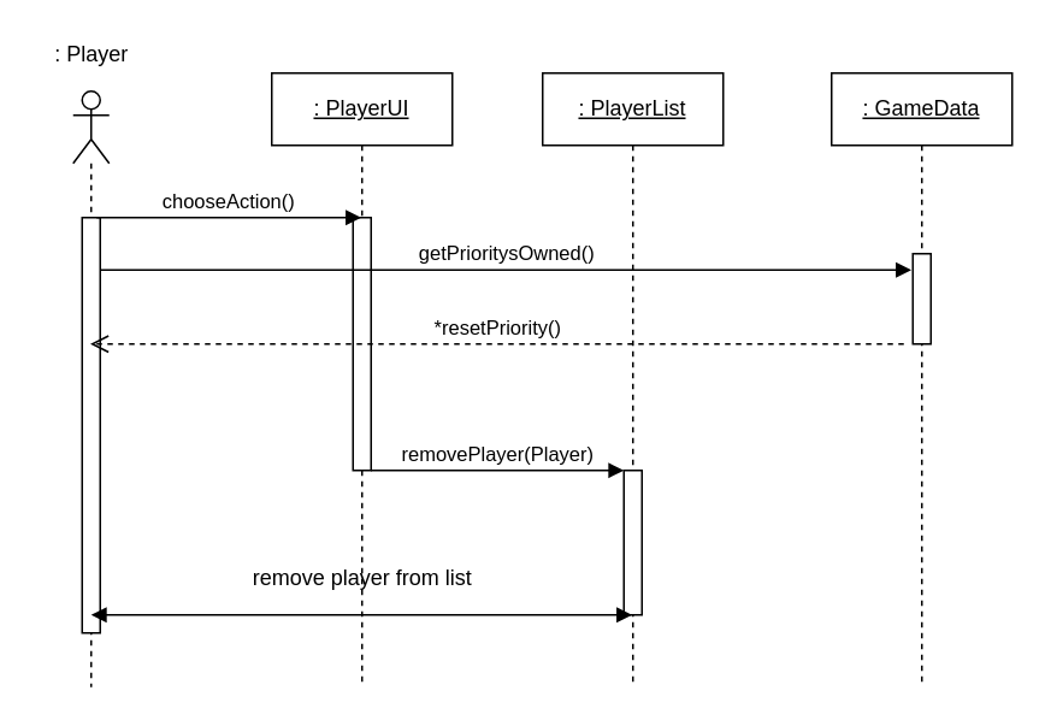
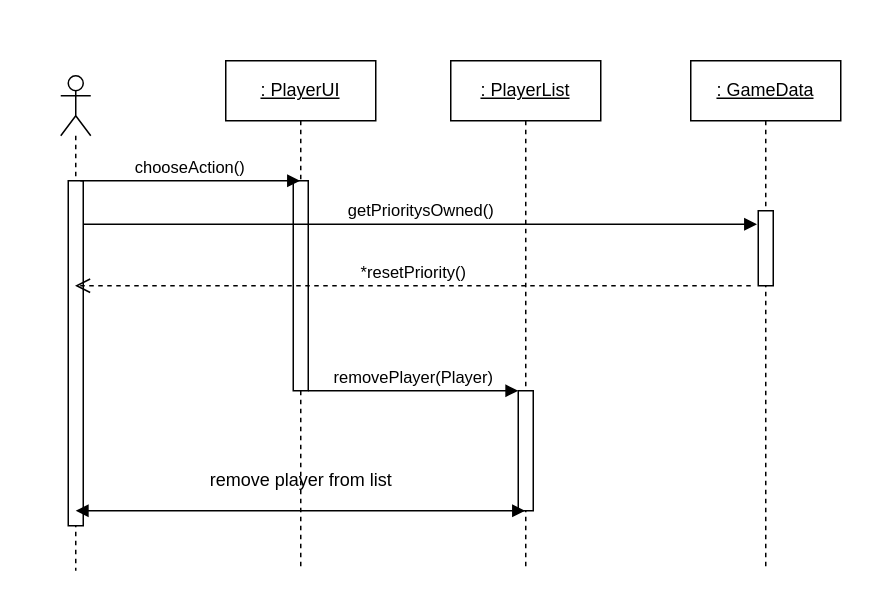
  <mxCell id="0" />
  <mxCell id="1" parent="0" />
  <mxCell id="2" value="" style="shape=umlLifeline;participant=umlActor;perimeter=lifelinePerimeter;whiteSpace=wrap;html=1;container=1;collapsible=0;recursiveResize=0;verticalAlign=top;spacingTop=36;outlineConnect=0;" parent="1" vertex="1"><mxGeometry x="40" y="50" width="20" height="330" as="geometry" /></mxCell>
  <mxCell id="3" value="" style="html=1;points=[];perimeter=orthogonalPerimeter;" parent="2" vertex="1"><mxGeometry x="5" y="70" width="10" height="230" as="geometry" /></mxCell>
- <mxCell id="4" value=": Player" style="text;html=1;align=center;verticalAlign=middle;resizable=0;points=[];autosize=1;" parent="1" vertex="1"><mxGeometry x="20" y="20" width="60" height="20" as="geometry" /></mxCell>
  <mxCell id="5" value="&lt;u&gt;: PlayerUI&lt;/u&gt;" style="shape=umlLifeline;perimeter=lifelinePerimeter;whiteSpace=wrap;html=1;container=1;collapsible=0;recursiveResize=0;outlineConnect=0;" parent="1" vertex="1"><mxGeometry x="150" y="40" width="100" height="340" as="geometry" /></mxCell>
  <mxCell id="6" value="" style="html=1;points=[];perimeter=orthogonalPerimeter;" parent="5" vertex="1"><mxGeometry x="45" y="80" width="10" height="140" as="geometry" /></mxCell>
  <mxCell id="7" value="&lt;u&gt;: PlayerList&lt;/u&gt;" style="shape=umlLifeline;perimeter=lifelinePerimeter;whiteSpace=wrap;html=1;container=1;collapsible=0;recursiveResize=0;outlineConnect=0;" parent="1" vertex="1"><mxGeometry x="300" y="40" width="100" height="340" as="geometry" /></mxCell>
  <mxCell id="8" value="" style="html=1;points=[];perimeter=orthogonalPerimeter;" parent="7" vertex="1"><mxGeometry x="45" y="220" width="10" height="80" as="geometry" /></mxCell>
  <mxCell id="9" value="&lt;u&gt;: GameData&lt;/u&gt;" style="shape=umlLifeline;perimeter=lifelinePerimeter;whiteSpace=wrap;html=1;container=1;collapsible=0;recursiveResize=0;outlineConnect=0;" parent="1" vertex="1"><mxGeometry x="460" y="40" width="100" height="340" as="geometry" /></mxCell>
  <mxCell id="10" value="" style="html=1;points=[];perimeter=orthogonalPerimeter;" parent="9" vertex="1"><mxGeometry x="45" y="100" width="10" height="50" as="geometry" /></mxCell>
  <mxCell id="11" value="chooseAction()" style="html=1;verticalAlign=bottom;endArrow=block;exitX=0.8;exitY=0;exitDx=0;exitDy=0;exitPerimeter=0;" parent="1" source="3" target="5" edge="1"><mxGeometry width="80" relative="1" as="geometry"><mxPoint x="70" y="130" as="sourcePoint" /><mxPoint x="130" y="130" as="targetPoint" /><Array as="points"><mxPoint x="120" y="120" /></Array></mxGeometry></mxCell>
  <mxCell id="12" value="" style="endArrow=block;startArrow=block;endFill=1;startFill=1;html=1;exitX=0.5;exitY=0.5;exitDx=0;exitDy=0;exitPerimeter=0;" parent="1" target="7" edge="1"><mxGeometry width="160" relative="1" as="geometry"><mxPoint x="50" y="340" as="sourcePoint" /><mxPoint x="220" y="280" as="targetPoint" /></mxGeometry></mxCell>
  <mxCell id="13" value="removePlayer(Player)" style="html=1;verticalAlign=bottom;endArrow=block;" parent="1" source="6" target="8" edge="1"><mxGeometry width="80" relative="1" as="geometry"><mxPoint x="220" y="220" as="sourcePoint" /><mxPoint x="300" y="220" as="targetPoint" /></mxGeometry></mxCell>
  <mxCell id="14" value="remove player from list" style="text;html=1;align=center;verticalAlign=middle;resizable=0;points=[];autosize=1;" parent="1" vertex="1"><mxGeometry x="130" y="310" width="140" height="20" as="geometry" /></mxCell>
  <mxCell id="15" value="*resetPriority()" style="html=1;verticalAlign=bottom;endArrow=open;dashed=1;endSize=8;" parent="1" target="2" edge="1"><mxGeometry relative="1" as="geometry"><mxPoint x="500" y="190" as="sourcePoint" /><mxPoint x="420" y="190" as="targetPoint" /></mxGeometry></mxCell>
  <mxCell id="16" value="getPrioritysOwned()" style="html=1;verticalAlign=bottom;endArrow=block;entryX=-0.083;entryY=0.18;entryDx=0;entryDy=0;entryPerimeter=0;" parent="1" source="3" target="10" edge="1"><mxGeometry width="80" relative="1" as="geometry"><mxPoint x="70" y="150" as="sourcePoint" /><mxPoint x="490" y="150" as="targetPoint" /></mxGeometry></mxCell>
